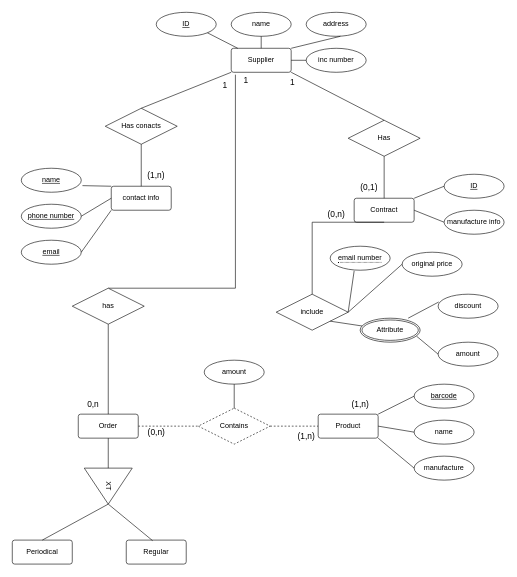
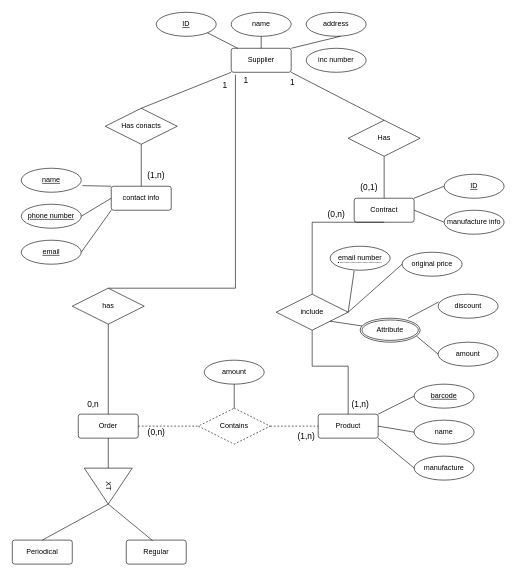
  <mxCell id="0" />
  <mxCell id="1" parent="0" />
  <mxCell id="2" value="Supplier" style="rounded=1;arcSize=10;whiteSpace=wrap;html=1;align=center;" vertex="1" parent="1"><mxGeometry x="385" y="80" width="100" height="40" as="geometry" /></mxCell>
  <mxCell id="3" value="ID" style="ellipse;whiteSpace=wrap;html=1;align=center;fontStyle=4;" vertex="1" parent="1"><mxGeometry x="260" y="20" width="100" height="40" as="geometry" /></mxCell>
  <mxCell id="4" value="" style="endArrow=none;html=1;rounded=0;exitX=1;exitY=1;exitDx=0;exitDy=0;" edge="1" parent="1" source="3" target="2"><mxGeometry relative="1" as="geometry"><mxPoint x="350" y="300" as="sourcePoint" /><mxPoint x="510" y="300" as="targetPoint" /></mxGeometry></mxCell>
  <mxCell id="5" value="name" style="ellipse;whiteSpace=wrap;html=1;align=center;" vertex="1" parent="1"><mxGeometry x="385" y="20" width="100" height="40" as="geometry" /></mxCell>
  <mxCell id="6" value="inc number" style="ellipse;whiteSpace=wrap;html=1;align=center;" vertex="1" parent="1"><mxGeometry x="510" y="80" width="100" height="40" as="geometry" /></mxCell>
  <mxCell id="7" value="address" style="ellipse;whiteSpace=wrap;html=1;align=center;" vertex="1" parent="1"><mxGeometry x="510" y="20" width="100" height="40" as="geometry" /></mxCell>
- <mxCell id="8" value="" style="endArrow=none;html=1;rounded=0;entryX=0;entryY=0.5;entryDx=0;entryDy=0;exitX=1;exitY=0.5;exitDx=0;exitDy=0;" edge="1" parent="1" source="2" target="6"><mxGeometry relative="1" as="geometry"><mxPoint x="360" y="180" as="sourcePoint" /><mxPoint x="520" y="180" as="targetPoint" /></mxGeometry></mxCell>
  <mxCell id="9" value="" style="endArrow=none;html=1;rounded=0;entryX=0.5;entryY=1;entryDx=0;entryDy=0;exitX=0.5;exitY=0;exitDx=0;exitDy=0;" edge="1" parent="1" source="2" target="5"><mxGeometry relative="1" as="geometry"><mxPoint x="270" y="140" as="sourcePoint" /><mxPoint x="430" y="140" as="targetPoint" /></mxGeometry></mxCell>
  <mxCell id="10" value="" style="endArrow=none;html=1;rounded=0;entryX=0.57;entryY=1;entryDx=0;entryDy=0;entryPerimeter=0;exitX=1;exitY=0;exitDx=0;exitDy=0;" edge="1" parent="1" source="2" target="7"><mxGeometry relative="1" as="geometry"><mxPoint x="410" y="99" as="sourcePoint" /><mxPoint x="570" y="99" as="targetPoint" /></mxGeometry></mxCell>
  <mxCell id="11" value="" style="endArrow=none;html=1;rounded=0;entryX=0;entryY=0.5;entryDx=0;entryDy=0;exitX=1;exitY=0.5;exitDx=0;exitDy=0;" edge="1" parent="1" source="28" target="40"><mxGeometry relative="1" as="geometry"><mxPoint x="90" y="60" as="sourcePoint" /><mxPoint x="250" y="60" as="targetPoint" /></mxGeometry></mxCell>
  <mxCell id="12" value="" style="endArrow=none;html=1;rounded=0;entryX=0;entryY=0.5;entryDx=0;entryDy=0;exitX=1;exitY=0.5;exitDx=0;exitDy=0;dashed=1;" edge="1" parent="1" source="42" target="75"><mxGeometry relative="1" as="geometry"><mxPoint x="40" y="39.5" as="sourcePoint" /><mxPoint x="200" y="39.5" as="targetPoint" /></mxGeometry></mxCell>
  <mxCell id="13" value="" style="group" vertex="1" connectable="0" parent="1"><mxGeometry x="35" y="130" width="350" height="310" as="geometry" /></mxCell>
  <mxCell id="14" value="&lt;u&gt;name&lt;/u&gt;" style="ellipse;whiteSpace=wrap;html=1;align=center;" vertex="1" parent="13"><mxGeometry y="150" width="100" height="40" as="geometry" /></mxCell>
  <mxCell id="15" value="&lt;u&gt;phone number&lt;/u&gt;" style="ellipse;whiteSpace=wrap;html=1;align=center;" vertex="1" parent="13"><mxGeometry y="210" width="100" height="40" as="geometry" /></mxCell>
  <mxCell id="16" value="contact info" style="rounded=1;arcSize=10;whiteSpace=wrap;html=1;align=center;" vertex="1" parent="13"><mxGeometry x="150" y="180" width="100" height="40" as="geometry" /></mxCell>
  <mxCell id="17" value="&lt;u&gt;email&lt;/u&gt;" style="ellipse;whiteSpace=wrap;html=1;align=center;" vertex="1" parent="13"><mxGeometry y="270" width="100" height="40" as="geometry" /></mxCell>
  <mxCell id="18" value="" style="endArrow=none;html=1;rounded=0;exitX=1;exitY=0.5;exitDx=0;exitDy=0;entryX=0;entryY=1;entryDx=0;entryDy=0;" edge="1" parent="13" source="17" target="16"><mxGeometry relative="1" as="geometry"><mxPoint x="170" y="320" as="sourcePoint" /><mxPoint x="330" y="320" as="targetPoint" /></mxGeometry></mxCell>
  <mxCell id="19" value="" style="endArrow=none;html=1;rounded=0;exitX=1;exitY=0.5;exitDx=0;exitDy=0;entryX=0;entryY=0.5;entryDx=0;entryDy=0;" edge="1" parent="13" source="15" target="16"><mxGeometry relative="1" as="geometry"><mxPoint x="190" y="280" as="sourcePoint" /><mxPoint x="350" y="280" as="targetPoint" /></mxGeometry></mxCell>
  <mxCell id="20" value="" style="endArrow=none;html=1;rounded=0;exitX=1.02;exitY=0.725;exitDx=0;exitDy=0;exitPerimeter=0;entryX=0;entryY=0;entryDx=0;entryDy=0;" edge="1" parent="13" source="14" target="16"><mxGeometry relative="1" as="geometry"><mxPoint x="150" y="270" as="sourcePoint" /><mxPoint x="310" y="270" as="targetPoint" /></mxGeometry></mxCell>
  <mxCell id="21" value="Has conacts" style="shape=rhombus;perimeter=rhombusPerimeter;whiteSpace=wrap;html=1;align=center;" vertex="1" parent="13"><mxGeometry x="140" y="50" width="120" height="60" as="geometry" /></mxCell>
  <mxCell id="22" value="" style="group" vertex="1" connectable="0" parent="13"><mxGeometry x="200" y="150" width="50" height="20" as="geometry" /></mxCell>
  <mxCell id="23" value="(1,n)" style="text;align=center;verticalAlign=middle;spacingLeft=4;spacingRight=4;rotatable=0;points=[[0,0.5],[1,0.5]];portConstraint=eastwest;fontSize=14;" vertex="1" parent="22"><mxGeometry width="50" height="20" as="geometry" /></mxCell>
  <mxCell id="24" value="" style="group" vertex="1" connectable="0" parent="13"><mxGeometry x="330" width="20" height="20" as="geometry" /></mxCell>
  <mxCell id="25" value="1" style="text;align=center;verticalAlign=middle;spacingLeft=4;spacingRight=4;rotatable=0;points=[[0,0.5],[1,0.5]];portConstraint=eastwest;fontSize=14;" vertex="1" parent="24"><mxGeometry width="20" height="20" as="geometry" /></mxCell>
  <mxCell id="26" value="" style="endArrow=none;html=1;rounded=0;exitX=0.5;exitY=1;exitDx=0;exitDy=0;entryX=0.5;entryY=0;entryDx=0;entryDy=0;" edge="1" parent="13" source="21" target="16"><mxGeometry relative="1" as="geometry"><mxPoint x="340" y="310" as="sourcePoint" /><mxPoint x="500" y="310" as="targetPoint" /></mxGeometry></mxCell>
  <mxCell id="27" value="" style="endArrow=none;html=1;rounded=0;entryX=0;entryY=1;entryDx=0;entryDy=0;exitX=0.5;exitY=0;exitDx=0;exitDy=0;" edge="1" parent="1" source="21" target="2"><mxGeometry relative="1" as="geometry"><mxPoint x="40" y="39.5" as="sourcePoint" /><mxPoint x="200" y="39.5" as="targetPoint" /></mxGeometry></mxCell>
  <mxCell id="28" value="Contract" style="rounded=1;arcSize=10;whiteSpace=wrap;html=1;align=center;" vertex="1" parent="1"><mxGeometry x="590" y="330" width="100" height="40" as="geometry" /></mxCell>
  <mxCell id="29" value="" style="endArrow=none;html=1;rounded=0;entryX=0;entryY=0.5;entryDx=0;entryDy=0;exitX=1;exitY=0;exitDx=0;exitDy=0;" edge="1" parent="1" source="28" target="39"><mxGeometry relative="1" as="geometry"><mxPoint x="570" y="420" as="sourcePoint" /><mxPoint x="730" y="420" as="targetPoint" /></mxGeometry></mxCell>
  <mxCell id="30" value="Has" style="shape=rhombus;perimeter=rhombusPerimeter;whiteSpace=wrap;html=1;align=center;" vertex="1" parent="1"><mxGeometry x="580" y="200" width="120" height="60" as="geometry" /></mxCell>
  <mxCell id="31" value="" style="group" vertex="1" connectable="0" parent="1"><mxGeometry x="600" y="300" width="30" height="20" as="geometry" /></mxCell>
  <mxCell id="32" value="" style="endArrow=none;html=1;rounded=0;exitX=0.5;exitY=0;exitDx=0;exitDy=0;" edge="1" parent="31" source="28" target="30"><mxGeometry relative="1" as="geometry"><mxPoint x="75" y="-90" as="sourcePoint" /><mxPoint x="-5" y="-80" as="targetPoint" /></mxGeometry></mxCell>
  <mxCell id="33" value="(0,1)" style="text;align=center;verticalAlign=middle;spacingLeft=4;spacingRight=4;rotatable=0;points=[[0,0.5],[1,0.5]];portConstraint=eastwest;fontSize=14;" vertex="1" parent="31"><mxGeometry width="30" height="20" as="geometry" /></mxCell>
  <mxCell id="34" value="" style="group" vertex="1" connectable="0" parent="1"><mxGeometry x="400" y="127.5" width="35" height="15" as="geometry" /></mxCell>
  <mxCell id="35" value="" style="endArrow=none;html=1;rounded=0;entryX=1;entryY=1;entryDx=0;entryDy=0;exitX=0.5;exitY=0;exitDx=0;exitDy=0;" edge="1" parent="34" source="30" target="2"><mxGeometry relative="1" as="geometry"><mxPoint x="-395" y="-90.5" as="sourcePoint" /><mxPoint x="-235" y="-90.5" as="targetPoint" /></mxGeometry></mxCell>
  <mxCell id="36" value="1" style="text;align=center;verticalAlign=middle;spacingLeft=4;spacingRight=4;rotatable=0;points=[[0,0.5],[1,0.5]];portConstraint=eastwest;fontSize=14;" vertex="1" parent="34"><mxGeometry x="-5" y="-5" width="30" height="20" as="geometry" /></mxCell>
  <mxCell id="37" value="name" style="ellipse;whiteSpace=wrap;html=1;align=center;" vertex="1" parent="1"><mxGeometry x="690" y="700" width="100" height="40" as="geometry" /></mxCell>
  <mxCell id="38" value="&lt;u&gt;barcode&lt;/u&gt;" style="ellipse;whiteSpace=wrap;html=1;align=center;" vertex="1" parent="1"><mxGeometry x="690" y="640" width="100" height="40" as="geometry" /></mxCell>
  <mxCell id="39" value="&lt;u&gt;ID&lt;/u&gt;" style="ellipse;whiteSpace=wrap;html=1;align=center;" vertex="1" parent="1"><mxGeometry x="740" y="290" width="100" height="40" as="geometry" /></mxCell>
  <mxCell id="40" value="manufacture info" style="ellipse;whiteSpace=wrap;html=1;align=center;" vertex="1" parent="1"><mxGeometry x="740" y="350" width="100" height="40" as="geometry" /></mxCell>
  <mxCell id="41" value="1" style="text;align=center;verticalAlign=middle;spacingLeft=4;spacingRight=4;rotatable=0;points=[[0,0.5],[1,0.5]];portConstraint=eastwest;fontSize=14;" vertex="1" parent="1"><mxGeometry x="470" y="130" width="35" height="10" as="geometry" /></mxCell>
  <mxCell id="42" value="Order" style="rounded=1;arcSize=10;whiteSpace=wrap;html=1;align=center;" vertex="1" parent="1"><mxGeometry x="130" y="690" width="100" height="40" as="geometry" /></mxCell>
  <mxCell id="43" value="XT" style="triangle;whiteSpace=wrap;html=1;rotation=90;" vertex="1" parent="1"><mxGeometry x="150" y="770" width="60" height="80" as="geometry" /></mxCell>
  <mxCell id="44" value="Periodical" style="rounded=1;arcSize=10;whiteSpace=wrap;html=1;align=center;" vertex="1" parent="1"><mxGeometry x="20" y="900" width="100" height="40" as="geometry" /></mxCell>
  <mxCell id="45" value="Regular" style="rounded=1;arcSize=10;whiteSpace=wrap;html=1;align=center;" vertex="1" parent="1"><mxGeometry x="210" y="900" width="100" height="40" as="geometry" /></mxCell>
  <mxCell id="46" value="" style="endArrow=none;html=1;rounded=0;entryX=0;entryY=0.5;entryDx=0;entryDy=0;exitX=1;exitY=0.5;exitDx=0;exitDy=0;dashed=1;" edge="1" parent="1" source="75" target="52"><mxGeometry relative="1" as="geometry"><mxPoint x="310" y="679" as="sourcePoint" /><mxPoint x="470" y="679" as="targetPoint" /></mxGeometry></mxCell>
  <mxCell id="47" value="" style="endArrow=none;html=1;rounded=0;exitX=1;exitY=0.5;exitDx=0;exitDy=0;entryX=0.44;entryY=0.025;entryDx=0;entryDy=0;entryPerimeter=0;" edge="1" parent="1" source="43" target="45"><mxGeometry relative="1" as="geometry"><mxPoint x="-60" y="189.5" as="sourcePoint" /><mxPoint x="100" y="189.5" as="targetPoint" /></mxGeometry></mxCell>
  <mxCell id="48" value="" style="endArrow=none;html=1;rounded=0;entryX=1;entryY=0.5;entryDx=0;entryDy=0;exitX=0.5;exitY=0;exitDx=0;exitDy=0;" edge="1" parent="1" source="44" target="43"><mxGeometry relative="1" as="geometry"><mxPoint x="-60" y="820" as="sourcePoint" /><mxPoint x="100" y="820" as="targetPoint" /></mxGeometry></mxCell>
  <mxCell id="49" value="" style="endArrow=none;html=1;rounded=0;exitX=0.5;exitY=0;exitDx=0;exitDy=0;entryX=0.5;entryY=1;entryDx=0;entryDy=0;" edge="1" parent="1" source="42" target="60"><mxGeometry relative="1" as="geometry"><mxPoint x="40" y="39.5" as="sourcePoint" /><mxPoint x="340" y="370" as="targetPoint" /></mxGeometry></mxCell>
  <mxCell id="50" value="" style="endArrow=none;html=1;rounded=0;exitX=0;exitY=0.5;exitDx=0;exitDy=0;entryX=0.5;entryY=1;entryDx=0;entryDy=0;" edge="1" parent="1" source="43" target="42"><mxGeometry relative="1" as="geometry"><mxPoint x="262.5" y="610" as="sourcePoint" /><mxPoint x="422.5" y="610" as="targetPoint" /></mxGeometry></mxCell>
  <mxCell id="51" value="0,n" style="text;align=center;verticalAlign=middle;spacingLeft=4;spacingRight=4;rotatable=0;points=[[0,0.5],[1,0.5]];portConstraint=eastwest;fontSize=14;" vertex="1" parent="1"><mxGeometry x="140" y="663" width="30" height="20" as="geometry" /></mxCell>
  <mxCell id="52" value="Product" style="rounded=1;arcSize=10;whiteSpace=wrap;html=1;align=center;" vertex="1" parent="1"><mxGeometry x="530" y="690" width="100" height="40" as="geometry" /></mxCell>
  <mxCell id="53" value="manufacture" style="ellipse;whiteSpace=wrap;html=1;align=center;" vertex="1" parent="1"><mxGeometry x="690" y="760" width="100" height="40" as="geometry" /></mxCell>
  <mxCell id="54" value="" style="endArrow=none;html=1;rounded=0;entryX=0;entryY=0.5;entryDx=0;entryDy=0;exitX=0.94;exitY=0.75;exitDx=0;exitDy=0;exitPerimeter=0;" edge="1" parent="1" source="70" target="73"><mxGeometry relative="1" as="geometry"><mxPoint x="40" y="39.5" as="sourcePoint" /><mxPoint x="200" y="39.5" as="targetPoint" /></mxGeometry></mxCell>
  <mxCell id="55" value="" style="endArrow=none;html=1;rounded=0;entryX=0;entryY=0.5;entryDx=0;entryDy=0;exitX=1;exitY=0.5;exitDx=0;exitDy=0;" edge="1" parent="1" source="52" target="37"><mxGeometry relative="1" as="geometry"><mxPoint x="50" y="179.5" as="sourcePoint" /><mxPoint x="210" y="179.5" as="targetPoint" /></mxGeometry></mxCell>
  <mxCell id="56" value="" style="endArrow=none;html=1;rounded=0;entryX=0;entryY=0.5;entryDx=0;entryDy=0;exitX=1;exitY=0;exitDx=0;exitDy=0;" edge="1" parent="1" source="52" target="38"><mxGeometry relative="1" as="geometry"><mxPoint x="505" y="650" as="sourcePoint" /><mxPoint x="665" y="650" as="targetPoint" /></mxGeometry></mxCell>
  <mxCell id="57" value="" style="endArrow=none;html=1;rounded=0;entryX=0;entryY=0.5;entryDx=0;entryDy=0;exitX=1;exitY=1;exitDx=0;exitDy=0;" edge="1" parent="1" source="52" target="53"><mxGeometry relative="1" as="geometry"><mxPoint x="40" y="169.5" as="sourcePoint" /><mxPoint x="200" y="169.5" as="targetPoint" /></mxGeometry></mxCell>
  <mxCell id="58" value="" style="endArrow=none;html=1;rounded=0;entryX=0.07;entryY=1.1;entryDx=0;entryDy=0;exitX=0.5;exitY=0;exitDx=0;exitDy=0;entryPerimeter=0;" edge="1" parent="1" source="60" target="2"><mxGeometry relative="1" as="geometry"><mxPoint x="40" y="39.5" as="sourcePoint" /><mxPoint x="200" y="39.5" as="targetPoint" /><Array as="points"><mxPoint x="392" y="480" /></Array></mxGeometry></mxCell>
+ <mxCell id="59" value="" style="endArrow=none;html=1;rounded=0;entryX=0.5;entryY=0;entryDx=0;entryDy=0;exitX=0.5;exitY=1;exitDx=0;exitDy=0;" edge="1" parent="1" source="61" target="52"><mxGeometry relative="1" as="geometry"><mxPoint x="610" y="610" as="sourcePoint" /><mxPoint x="610" y="520" as="targetPoint" /><Array as="points"><mxPoint x="520" y="610" /><mxPoint x="580" y="610" /></Array></mxGeometry></mxCell>
  <mxCell id="60" value="has" style="shape=rhombus;perimeter=rhombusPerimeter;whiteSpace=wrap;html=1;align=center;" vertex="1" parent="1"><mxGeometry x="120" y="480" width="120" height="60" as="geometry" /></mxCell>
  <mxCell id="61" value="include" style="shape=rhombus;perimeter=rhombusPerimeter;whiteSpace=wrap;html=1;align=center;noLabel=0;fixDash=0;autosize=1;container=0;dropTarget=0;collapsible=0;recursiveResize=1;" vertex="1" parent="1"><mxGeometry x="460" y="490" width="120" height="60" as="geometry" /></mxCell>
  <mxCell id="62" value="" style="endArrow=none;html=1;rounded=0;entryX=0.5;entryY=0;entryDx=0;entryDy=0;exitX=0.5;exitY=1;exitDx=0;exitDy=0;" edge="1" parent="1" source="28" target="61"><mxGeometry relative="1" as="geometry"><mxPoint x="650" y="370" as="sourcePoint" /><mxPoint x="630" y="500" as="targetPoint" /><Array as="points"><mxPoint x="520" y="370" /></Array></mxGeometry></mxCell>
  <mxCell id="63" value="amount" style="ellipse;whiteSpace=wrap;html=1;align=center;" vertex="1" parent="1"><mxGeometry x="340" y="600" width="100" height="40" as="geometry" /></mxCell>
  <mxCell id="64" value="original price" style="ellipse;whiteSpace=wrap;html=1;align=center;" vertex="1" parent="1"><mxGeometry x="670" y="420" width="100" height="40" as="geometry" /></mxCell>
  <mxCell id="65" value="&lt;span style=&quot;border-bottom: 1px dotted&quot;&gt;email number&lt;br&gt;&lt;/span&gt;" style="ellipse;html=1;align=center;whiteSpace=wrap;" vertex="1" parent="1"><mxGeometry x="550" y="410" width="100" height="40" as="geometry" /></mxCell>
  <mxCell id="66" value="" style="endArrow=none;html=1;rounded=0;entryX=0;entryY=0.5;entryDx=0;entryDy=0;exitX=1;exitY=0.5;exitDx=0;exitDy=0;" edge="1" parent="1" source="61" target="64"><mxGeometry relative="1" as="geometry"><mxPoint x="690" y="520" as="sourcePoint" /><mxPoint x="200" y="39.5" as="targetPoint" /></mxGeometry></mxCell>
  <mxCell id="67" value="" style="endArrow=none;html=1;rounded=0;entryX=0.5;entryY=0;entryDx=0;entryDy=0;exitX=0.5;exitY=1;exitDx=0;exitDy=0;" edge="1" parent="1" source="63" target="75"><mxGeometry relative="1" as="geometry"><mxPoint x="50" y="49.5" as="sourcePoint" /><mxPoint x="210" y="49.5" as="targetPoint" /></mxGeometry></mxCell>
  <mxCell id="68" value="" style="endArrow=none;html=1;rounded=0;entryX=0.4;entryY=1.025;entryDx=0;entryDy=0;exitX=1;exitY=0.5;exitDx=0;exitDy=0;entryPerimeter=0;" edge="1" parent="1" source="61" target="65"><mxGeometry relative="1" as="geometry"><mxPoint x="400" y="500" as="sourcePoint" /><mxPoint x="560" y="500" as="targetPoint" /></mxGeometry></mxCell>
  <mxCell id="69" style="edgeStyle=orthogonalEdgeStyle;rounded=0;orthogonalLoop=1;jettySize=auto;html=1;exitX=0.5;exitY=1;exitDx=0;exitDy=0;" edge="1" parent="1" source="65" target="65"><mxGeometry relative="1" as="geometry" /></mxCell>
  <mxCell id="70" value="Attribute" style="ellipse;shape=doubleEllipse;margin=3;whiteSpace=wrap;html=1;align=center;" vertex="1" parent="1"><mxGeometry x="600" y="530" width="100" height="40" as="geometry" /></mxCell>
  <mxCell id="71" value="" style="endArrow=none;html=1;rounded=0;entryX=0.01;entryY=0.325;entryDx=0;entryDy=0;entryPerimeter=0;exitX=0.8;exitY=0;exitDx=0;exitDy=0;exitPerimeter=0;" edge="1" parent="1" source="70" target="74"><mxGeometry relative="1" as="geometry"><mxPoint x="40" y="39.5" as="sourcePoint" /><mxPoint x="200" y="39.5" as="targetPoint" /></mxGeometry></mxCell>
  <mxCell id="72" value="" style="endArrow=none;html=1;rounded=0;exitX=1;exitY=1;exitDx=0;exitDy=0;" edge="1" parent="1" source="61" target="70"><mxGeometry relative="1" as="geometry"><mxPoint x="360" y="570" as="sourcePoint" /><mxPoint x="520" y="570" as="targetPoint" /></mxGeometry></mxCell>
  <mxCell id="73" value="amount" style="ellipse;whiteSpace=wrap;html=1;align=center;" vertex="1" parent="1"><mxGeometry x="730" y="570" width="100" height="40" as="geometry" /></mxCell>
  <mxCell id="74" value="discount" style="ellipse;whiteSpace=wrap;html=1;align=center;" vertex="1" parent="1"><mxGeometry x="730" y="490" width="100" height="40" as="geometry" /></mxCell>
  <mxCell id="75" value="Contains" style="shape=rhombus;perimeter=rhombusPerimeter;whiteSpace=wrap;html=1;align=center;dashed=1;" vertex="1" parent="1"><mxGeometry x="330" y="680" width="120" height="60" as="geometry" /></mxCell>
  <mxCell id="76" value="(1,n)" style="text;align=center;verticalAlign=middle;spacingLeft=4;spacingRight=4;rotatable=0;points=[[0,0.5],[1,0.5]];portConstraint=eastwest;fontSize=14;html=1;" vertex="1" parent="1"><mxGeometry x="560" y="660" width="80" height="26" as="geometry" /></mxCell>
  <mxCell id="77" value="(0,n)" style="text;align=center;verticalAlign=middle;spacingLeft=4;spacingRight=4;rotatable=0;points=[[0,0.5],[1,0.5]];portConstraint=eastwest;fontSize=14;html=1;" vertex="1" parent="1"><mxGeometry x="520" y="344" width="80" height="26" as="geometry" /></mxCell>
  <mxCell id="78" value="(0,n)" style="text;align=center;verticalAlign=middle;spacingLeft=4;spacingRight=4;rotatable=0;points=[[0,0.5],[1,0.5]];portConstraint=eastwest;fontSize=14;html=1;" vertex="1" parent="1"><mxGeometry x="220" y="707" width="80" height="26" as="geometry" /></mxCell>
  <mxCell id="79" value="(1,n)" style="text;align=center;verticalAlign=middle;spacingLeft=4;spacingRight=4;rotatable=0;points=[[0,0.5],[1,0.5]];portConstraint=eastwest;fontSize=14;html=1;" vertex="1" parent="1"><mxGeometry x="470" y="714" width="80" height="26" as="geometry" /></mxCell>
